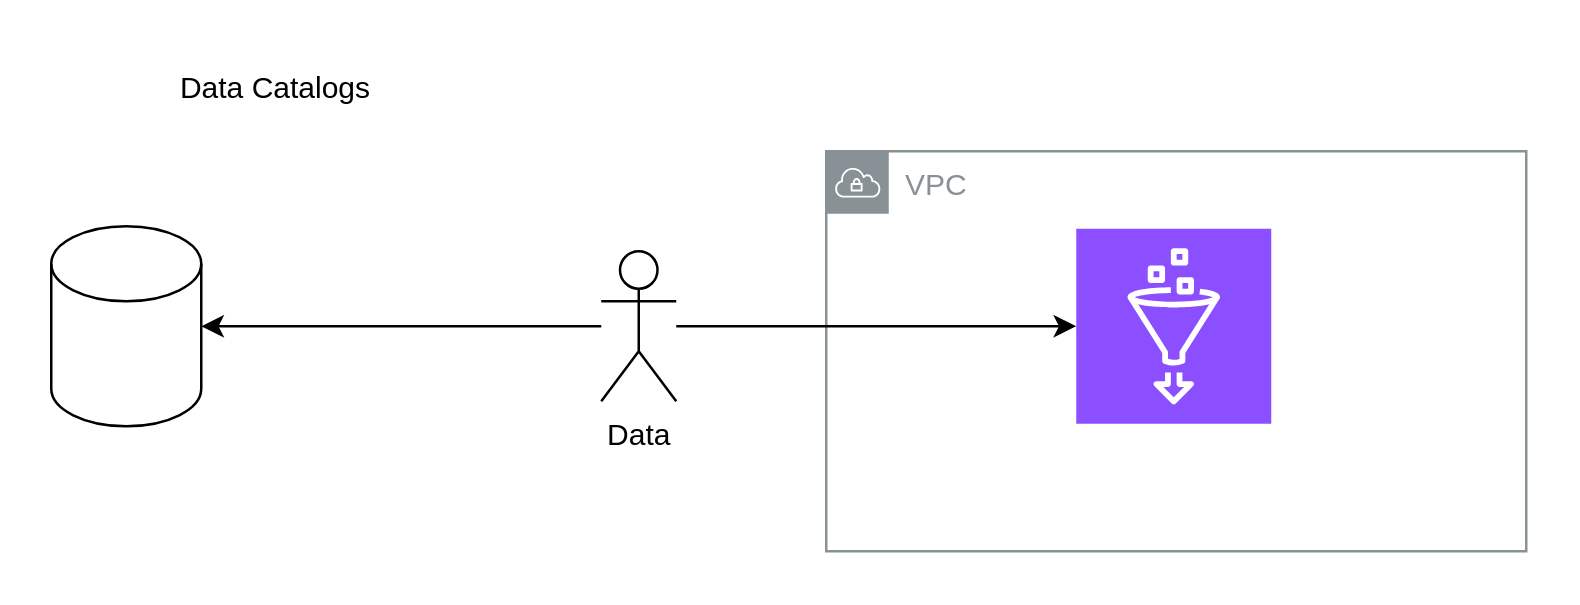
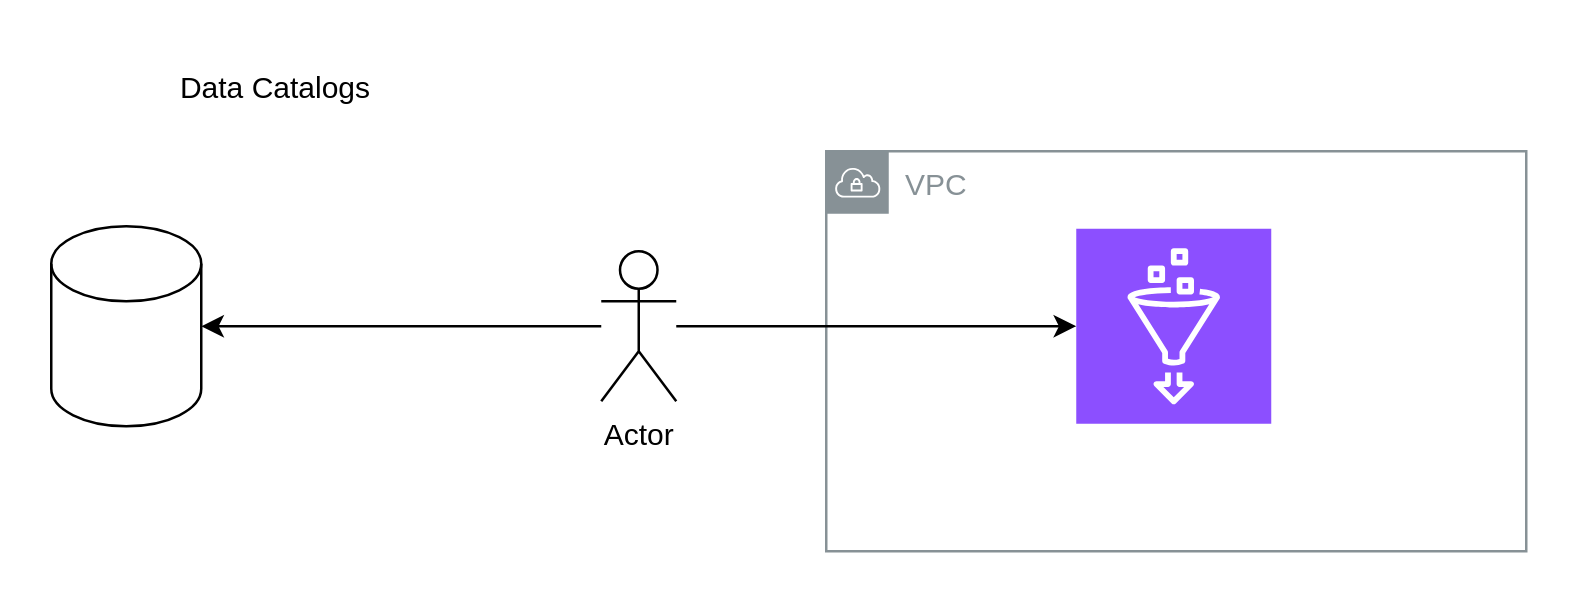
  <mxCell id="0" />
  <mxCell id="1" parent="0" />
- <mxCell id="2" value="Data" style="shape=umlActor;verticalLabelPosition=bottom;verticalAlign=top;html=1;outlineConnect=0;" vertex="1" parent="1"><mxGeometry x="240" y="100" width="30" height="60" as="geometry" /></mxCell>
+ <mxCell id="2" value="Actor" style="shape=umlActor;verticalLabelPosition=bottom;verticalAlign=top;html=1;outlineConnect=0;" vertex="1" parent="1"><mxGeometry x="240" y="100" width="30" height="60" as="geometry" /></mxCell>
  <mxCell id="3" value="VPC" style="sketch=0;outlineConnect=0;gradientColor=none;html=1;whiteSpace=wrap;fontSize=12;fontStyle=0;shape=mxgraph.aws4.group;grIcon=mxgraph.aws4.group_vpc;strokeColor=#879196;fillColor=none;verticalAlign=top;align=left;spacingLeft=30;fontColor=#879196;dashed=0;" vertex="1" parent="1"><mxGeometry x="330" y="60" width="280" height="160" as="geometry" /></mxCell>
  <mxCell id="4" value="" style="sketch=0;points=[[0,0,0],[0.25,0,0],[0.5,0,0],[0.75,0,0],[1,0,0],[0,1,0],[0.25,1,0],[0.5,1,0],[0.75,1,0],[1,1,0],[0,0.25,0],[0,0.5,0],[0,0.75,0],[1,0.25,0],[1,0.5,0],[1,0.75,0]];outlineConnect=0;fontColor=#232F3E;fillColor=#8C4FFF;strokeColor=#ffffff;dashed=0;verticalLabelPosition=bottom;verticalAlign=top;align=center;html=1;fontSize=12;fontStyle=0;aspect=fixed;shape=mxgraph.aws4.resourceIcon;resIcon=mxgraph.aws4.glue;" vertex="1" parent="1"><mxGeometry x="430" y="91" width="78" height="78" as="geometry" /></mxCell>
  <mxCell id="5" value="" style="shape=cylinder3;whiteSpace=wrap;html=1;boundedLbl=1;backgroundOutline=1;size=15;" vertex="1" parent="1"><mxGeometry x="20" y="90" width="60" height="80" as="geometry" /></mxCell>
  <mxCell id="6" style="edgeStyle=orthogonalEdgeStyle;rounded=0;orthogonalLoop=1;jettySize=auto;html=1;entryX=1;entryY=0.5;entryDx=0;entryDy=0;entryPerimeter=0;" edge="1" parent="1" source="2" target="5"><mxGeometry relative="1" as="geometry" /></mxCell>
  <mxCell id="7" style="edgeStyle=orthogonalEdgeStyle;rounded=0;orthogonalLoop=1;jettySize=auto;html=1;entryX=0;entryY=0.5;entryDx=0;entryDy=0;entryPerimeter=0;" edge="1" parent="1" source="2" target="4"><mxGeometry relative="1" as="geometry" /></mxCell>
  <mxCell id="8" value="Data Catalogs" style="text;html=1;align=center;verticalAlign=middle;whiteSpace=wrap;rounded=0;" vertex="1" parent="1"><mxGeometry x="35" y="20" width="150" height="30" as="geometry" /></mxCell>
